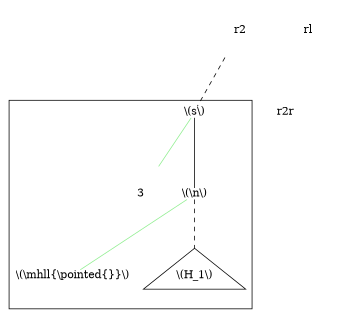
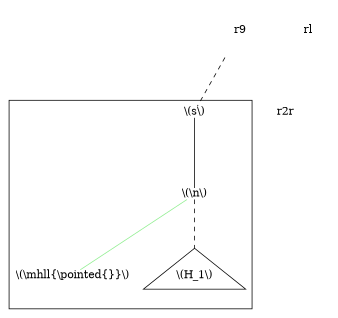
  graph {
    splines=false
    node [shape=none]
    n1 [height=1 label="\\(s\\)" shape=plain width=1]
-   3 [height=1 width=1]
    n3 [height=1 label="\\(\\n\\)" shape=plain width=1]
    n4 [height=1 label="\\(\\mhll{\\pointed{}}\\)" shape=plain width=1]
    n5 [height=1 label="\\(H_1\\)" shape=triangle width=1]
    rl [height=1 width=1]
-   r2 [height=1 width=1]
+   r2 [height=1 width=1 label=r9]
    r2r [height=1 width=1]
    subgraph cluster_1 {
      n1
-     3
      n3
      n4
      n5
    }
-   n1 -- 3 [color=lightgreen]
    n1 -- n3
    n3 -- n4 [color=lightgreen]
    n3 -- n5 [headport=n style=dashed]
    r2 -- n1 [style=dashed]
    r2 -- r2r [style=invis]
  }
